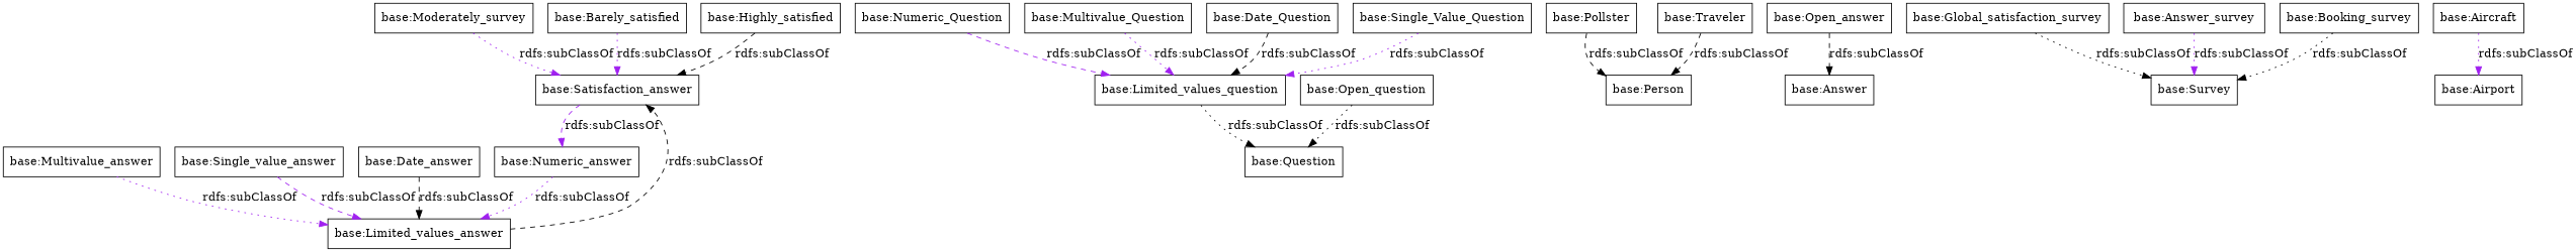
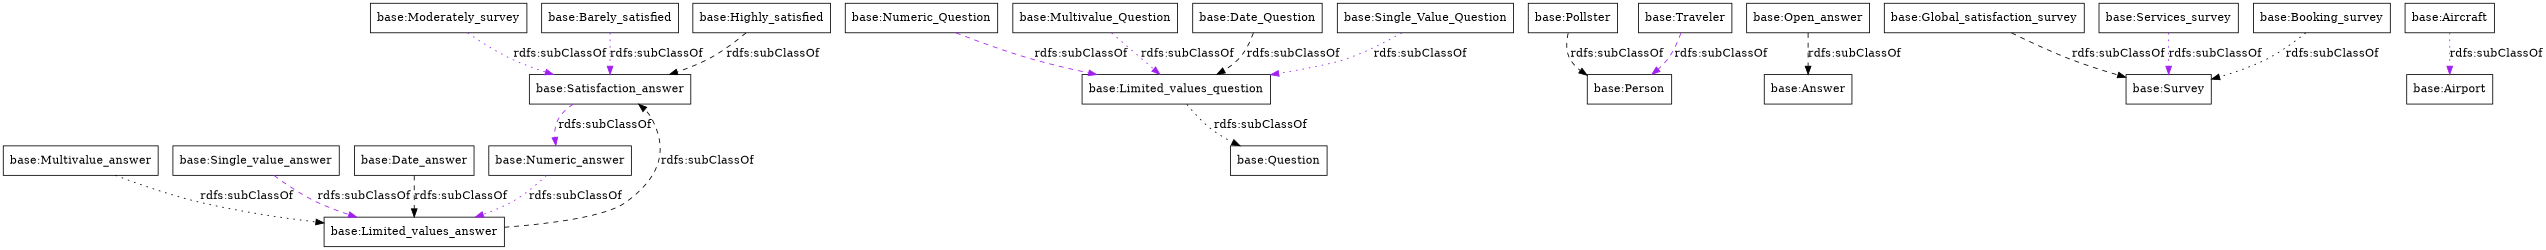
  digraph {
    rankdir=TB
    node [color=black shape=rectangle]
    edge [color=purple style=dashed]
    "base:Satisfaction_answer"
    "base:Numeric_answer"
    "base:Limited_values_answer"
    "base:Numeric_Question"
    "base:Limited_values_question"
    "base:Question"
    "base:Multivalue_answer"
    "base:Pollster"
    "base:Person"
    "base:Single_value_answer"
    "base:Open_answer"
    "base:Answer"
    "base:Multivalue_Question"
    "base:Global_satisfaction_survey"
    "base:Survey"
    "base:Date_answer"
-   "base:Services_survey" [label="base:Answer_survey"]
+   "base:Services_survey"
    "base:Date_Question"
    "base:Booking_survey"
    n20 [label="base:Moderately_survey"]
    "base:Single_Value_Question"
-   "base:Open_question"
    "base:Barely_satisfied"
    "base:Highly_satisfied"
    "base:Aircraft"
    "base:Airport"
    "base:Traveler"
    "base:Satisfaction_answer" -> "base:Numeric_answer" [label="rdfs:subClassOf"]
    "base:Numeric_answer" -> "base:Limited_values_answer" [label="rdfs:subClassOf" style=dotted]
    "base:Limited_values_answer" -> "base:Satisfaction_answer" [color=black label="rdfs:subClassOf"]
    "base:Numeric_Question" -> "base:Limited_values_question" [label="rdfs:subClassOf"]
    "base:Limited_values_question" -> "base:Question" [color=black label="rdfs:subClassOf" style=dotted]
-   "base:Multivalue_answer" -> "base:Limited_values_answer" [label="rdfs:subClassOf" style=dotted]
+   "base:Multivalue_answer" -> "base:Limited_values_answer" [color=black label="rdfs:subClassOf" style=dotted]
    "base:Pollster" -> "base:Person" [color=black label="rdfs:subClassOf"]
    "base:Single_value_answer" -> "base:Limited_values_answer" [label="rdfs:subClassOf"]
    "base:Open_answer" -> "base:Answer" [color=black label="rdfs:subClassOf"]
    "base:Multivalue_Question" -> "base:Limited_values_question" [label="rdfs:subClassOf" style=dotted]
-   "base:Global_satisfaction_survey" -> "base:Survey" [color=black label="rdfs:subClassOf" style=dotted]
+   "base:Global_satisfaction_survey" -> "base:Survey" [color=black label="rdfs:subClassOf"]
    "base:Date_answer" -> "base:Limited_values_answer" [color=black label="rdfs:subClassOf"]
    "base:Services_survey" -> "base:Survey" [label="rdfs:subClassOf" style=dotted]
    "base:Date_Question" -> "base:Limited_values_question" [color=black label="rdfs:subClassOf"]
    "base:Booking_survey" -> "base:Survey" [color=black label="rdfs:subClassOf" style=dotted]
    n20 -> "base:Satisfaction_answer" [label="rdfs:subClassOf" style=dotted]
    "base:Single_Value_Question" -> "base:Limited_values_question" [label="rdfs:subClassOf" style=dotted]
-   "base:Open_question" -> "base:Question" [color=black label="rdfs:subClassOf" style=dotted]
    "base:Barely_satisfied" -> "base:Satisfaction_answer" [label="rdfs:subClassOf" style=dotted]
    "base:Highly_satisfied" -> "base:Satisfaction_answer" [color=black label="rdfs:subClassOf"]
    "base:Aircraft" -> "base:Airport" [label="rdfs:subClassOf" style=dotted]
-   "base:Traveler" -> "base:Person" [color=black label="rdfs:subClassOf"]
+   "base:Traveler" -> "base:Person" [label="rdfs:subClassOf"]
  }
